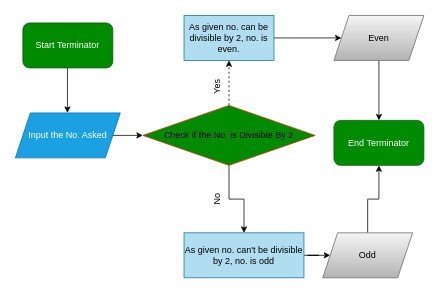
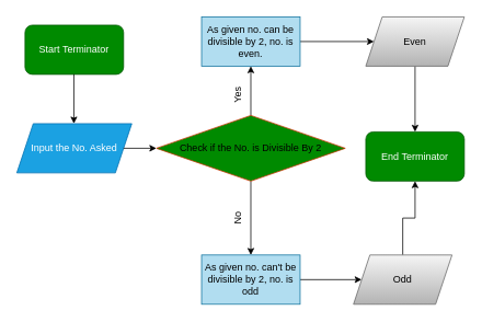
  <mxCell id="0" />
  <mxCell id="1" parent="0" />
  <mxCell id="2" value="Start Terminator" style="rounded=1;whiteSpace=wrap;html=1;fillColor=#008a00;fontColor=#ffffff;strokeColor=#005700;" parent="1" vertex="1"><mxGeometry x="30" y="30" width="120" height="60" as="geometry" /></mxCell>
  <mxCell id="3" value="" style="endArrow=classic;html=1;rounded=0;exitX=0.5;exitY=1;exitDx=0;exitDy=0;entryX=0.75;entryY=0;entryDx=0;entryDy=0;" parent="1" edge="1"><mxGeometry width="50" height="50" relative="1" as="geometry"><mxPoint x="89.5" y="90" as="sourcePoint" /><mxPoint x="89.5" y="150" as="targetPoint" /></mxGeometry></mxCell>
  <mxCell id="4" value="Input the No. Asked" style="shape=parallelogram;perimeter=parallelogramPerimeter;whiteSpace=wrap;html=1;fixedSize=1;fillColor=#1ba1e2;fontColor=#ffffff;strokeColor=#006EAF;" vertex="1" parent="1"><mxGeometry x="20" y="150" width="140" height="60" as="geometry" /></mxCell>
  <mxCell id="5" value="" style="endArrow=classic;html=1;rounded=0;" edge="1" parent="1" source="4" target="8"><mxGeometry width="50" height="50" relative="1" as="geometry"><mxPoint x="370" y="270" as="sourcePoint" /><mxPoint x="230" y="180" as="targetPoint" /></mxGeometry></mxCell>
- <mxCell id="6" value="" style="edgeStyle=orthogonalEdgeStyle;rounded=0;orthogonalLoop=1;jettySize=auto;html=1;dashed=1;" edge="1" parent="1" source="8" target="10"><mxGeometry relative="1" as="geometry" /></mxCell>
+ <mxCell id="6" value="" style="edgeStyle=orthogonalEdgeStyle;rounded=0;orthogonalLoop=1;jettySize=auto;html=1;" edge="1" parent="1" source="8" target="10"><mxGeometry relative="1" as="geometry" /></mxCell>
  <mxCell id="7" value="" style="edgeStyle=orthogonalEdgeStyle;rounded=0;orthogonalLoop=1;jettySize=auto;html=1;" edge="1" parent="1" source="8" target="16"><mxGeometry relative="1" as="geometry" /></mxCell>
  <mxCell id="8" value="Check if the No. is Divisible By 2" style="rhombus;whiteSpace=wrap;html=1;fillColor=#008a00;fontColor=#000000;strokeColor=#C73500;" vertex="1" parent="1"><mxGeometry x="190" y="140" width="230" height="80" as="geometry" /></mxCell>
  <mxCell id="9" value="" style="edgeStyle=orthogonalEdgeStyle;rounded=0;orthogonalLoop=1;jettySize=auto;html=1;" edge="1" parent="1" source="10" target="13"><mxGeometry relative="1" as="geometry" /></mxCell>
  <mxCell id="10" value="As given no. can be divisible by 2, no. is even." style="whiteSpace=wrap;html=1;fillColor=#b1ddf0;strokeColor=#10739e;" vertex="1" parent="1"><mxGeometry x="245" y="20" width="120" height="60" as="geometry" /></mxCell>
  <mxCell id="11" value="Yes" style="text;strokeColor=none;align=center;fillColor=none;html=1;verticalAlign=middle;whiteSpace=wrap;rounded=0;rotation=-90;" vertex="1" parent="1"><mxGeometry x="260" y="100" width="60" height="30" as="geometry" /></mxCell>
  <mxCell id="12" value="" style="edgeStyle=orthogonalEdgeStyle;rounded=0;orthogonalLoop=1;jettySize=auto;html=1;" edge="1" parent="1" source="13" target="14"><mxGeometry relative="1" as="geometry" /></mxCell>
  <mxCell id="13" value="Even" style="shape=parallelogram;perimeter=parallelogramPerimeter;whiteSpace=wrap;html=1;fixedSize=1;fillColor=#f5f5f5;strokeColor=#666666;gradientColor=#b3b3b3;" vertex="1" parent="1"><mxGeometry x="445" y="20" width="120" height="60" as="geometry" /></mxCell>
  <mxCell id="14" value="End Terminator" style="rounded=1;whiteSpace=wrap;html=1;fillColor=#008a00;strokeColor=#005700;fontColor=#ffffff;" vertex="1" parent="1"><mxGeometry x="445" y="160" width="120" height="60" as="geometry" /></mxCell>
  <mxCell id="15" value="" style="edgeStyle=orthogonalEdgeStyle;rounded=0;orthogonalLoop=1;jettySize=auto;html=1;" edge="1" parent="1" source="16" target="19"><mxGeometry relative="1" as="geometry" /></mxCell>
- <mxCell id="16" value="As given no. can't be divisible by 2, no. is odd" style="whiteSpace=wrap;html=1;fillColor=#b1ddf0;strokeColor=#10739e;" vertex="1" parent="1"><mxGeometry x="245" y="310" width="160" height="60" as="geometry" /></mxCell>
+ <mxCell id="16" value="As given no. can't be divisible by 2, no. is odd" style="whiteSpace=wrap;html=1;fillColor=#b1ddf0;strokeColor=#10739e;" vertex="1" parent="1"><mxGeometry x="245" y="310" width="120" height="60" as="geometry" /></mxCell>
  <mxCell id="17" value="No" style="text;strokeColor=none;align=center;fillColor=none;html=1;verticalAlign=middle;whiteSpace=wrap;rounded=0;rotation=-90;" vertex="1" parent="1"><mxGeometry x="260" y="250" width="60" height="30" as="geometry" /></mxCell>
  <mxCell id="18" value="" style="edgeStyle=orthogonalEdgeStyle;rounded=0;orthogonalLoop=1;jettySize=auto;html=1;" edge="1" parent="1" source="19" target="14"><mxGeometry relative="1" as="geometry" /></mxCell>
  <mxCell id="19" value="Odd" style="shape=parallelogram;perimeter=parallelogramPerimeter;whiteSpace=wrap;html=1;fixedSize=1;fillColor=#f5f5f5;strokeColor=#666666;gradientColor=#b3b3b3;" vertex="1" parent="1"><mxGeometry x="430" y="310" width="120" height="60" as="geometry" /></mxCell>
